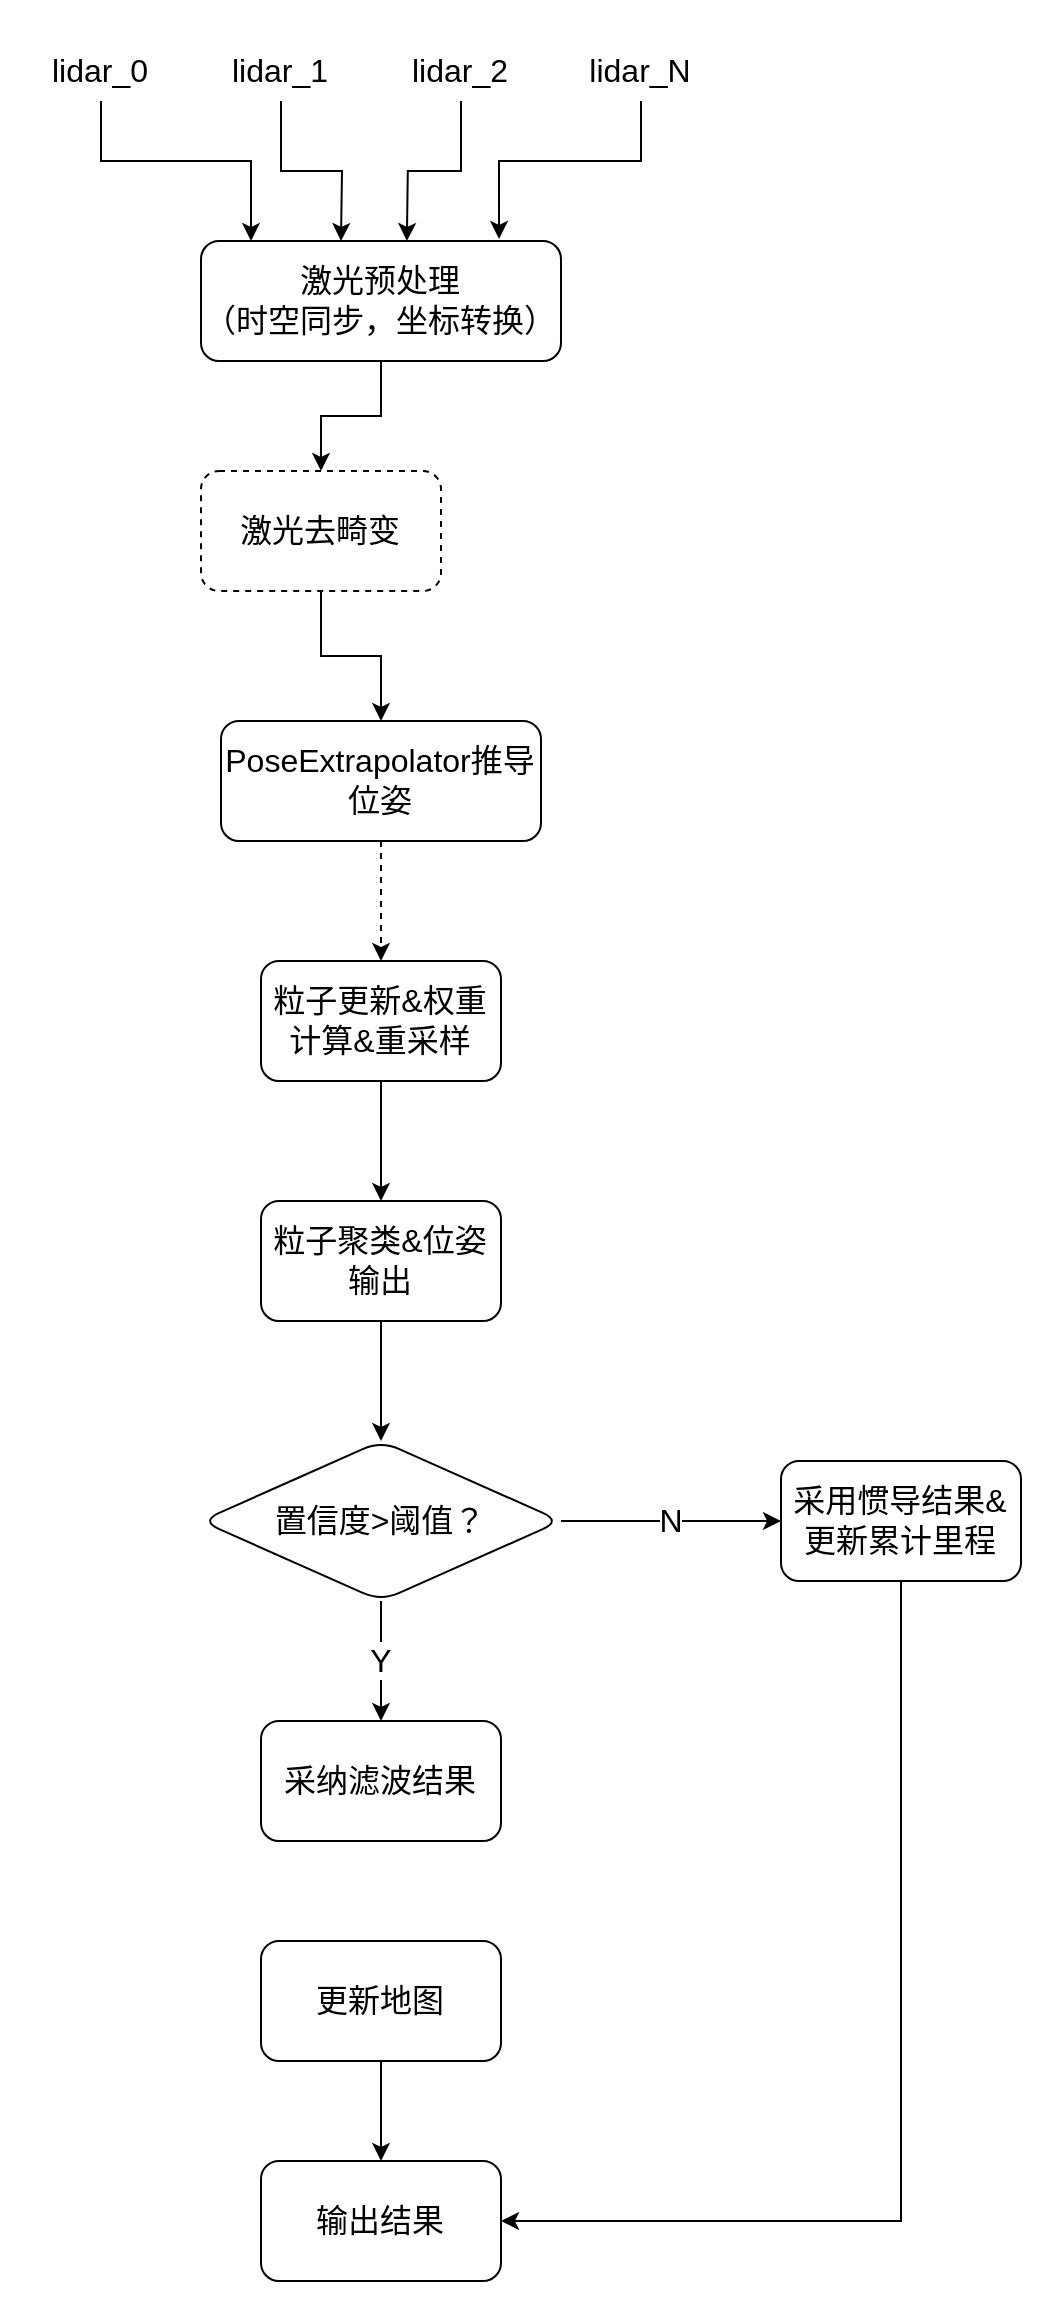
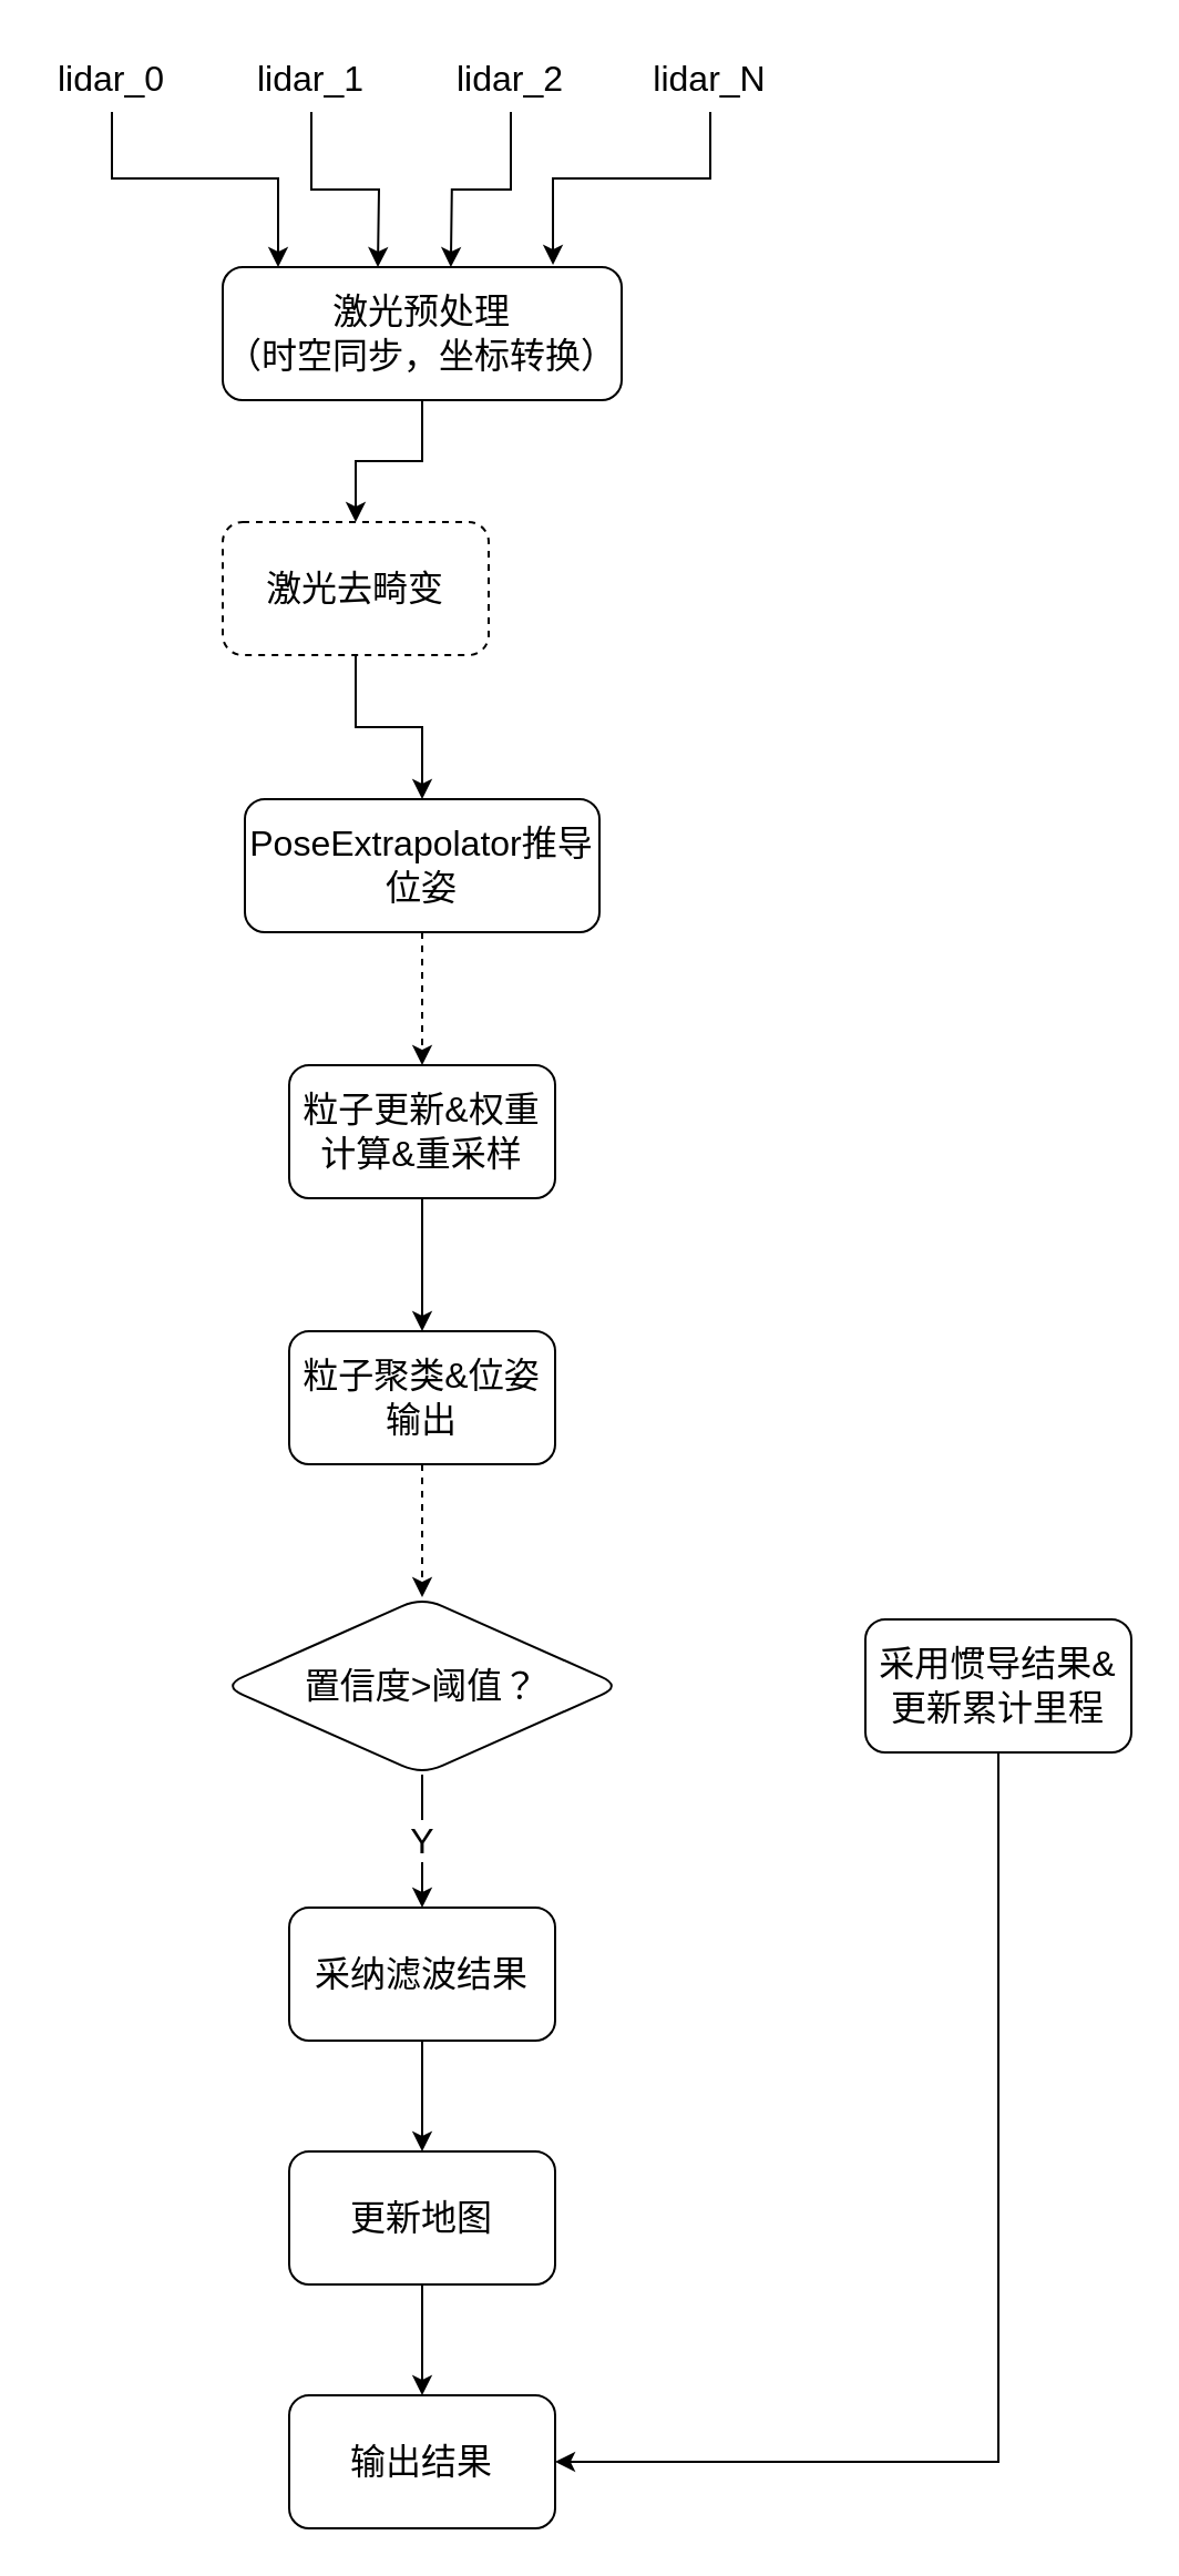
  <mxCell id="0" />
  <mxCell id="1" parent="0" />
  <mxCell id="2" value="" style="edgeStyle=orthogonalEdgeStyle;rounded=0;orthogonalLoop=1;jettySize=auto;html=1;fontSize=16;" edge="1" parent="1" source="3" target="15"><mxGeometry relative="1" as="geometry" /></mxCell>
  <mxCell id="3" value="&lt;font style=&quot;font-size: 16px;&quot;&gt;激光预处理&lt;br&gt;（时空同步，坐标转换）&lt;/font&gt;" style="rounded=1;whiteSpace=wrap;html=1;fontSize=16;" vertex="1" parent="1"><mxGeometry x="100" y="120" width="180" height="60" as="geometry" /></mxCell>
  <mxCell id="4" style="edgeStyle=orthogonalEdgeStyle;rounded=0;orthogonalLoop=1;jettySize=auto;html=1;entryX=0.25;entryY=0;entryDx=0;entryDy=0;fontSize=16;" edge="1" parent="1" source="5"><mxGeometry relative="1" as="geometry"><mxPoint x="125" y="120" as="targetPoint" /><Array as="points"><mxPoint x="50" y="80" /><mxPoint x="125" y="80" /></Array></mxGeometry></mxCell>
  <mxCell id="5" value="lidar_0" style="text;html=1;strokeColor=none;fillColor=none;align=center;verticalAlign=middle;whiteSpace=wrap;rounded=0;fontSize=16;" vertex="1" parent="1"><mxGeometry x="20" y="20" width="60" height="30" as="geometry" /></mxCell>
  <mxCell id="6" style="edgeStyle=orthogonalEdgeStyle;rounded=0;orthogonalLoop=1;jettySize=auto;html=1;fontSize=16;" edge="1" parent="1" source="7"><mxGeometry relative="1" as="geometry"><mxPoint x="170" y="120" as="targetPoint" /></mxGeometry></mxCell>
  <mxCell id="7" value="lidar_1" style="text;html=1;strokeColor=none;fillColor=none;align=center;verticalAlign=middle;whiteSpace=wrap;rounded=0;fontSize=16;" vertex="1" parent="1"><mxGeometry x="110" y="20" width="60" height="30" as="geometry" /></mxCell>
  <mxCell id="8" style="edgeStyle=orthogonalEdgeStyle;rounded=0;orthogonalLoop=1;jettySize=auto;html=1;entryX=0.683;entryY=0;entryDx=0;entryDy=0;entryPerimeter=0;fontSize=16;" edge="1" parent="1" source="9"><mxGeometry relative="1" as="geometry"><mxPoint x="202.94" y="120" as="targetPoint" /></mxGeometry></mxCell>
  <mxCell id="9" value="lidar_2" style="text;html=1;strokeColor=none;fillColor=none;align=center;verticalAlign=middle;whiteSpace=wrap;rounded=0;fontSize=16;" vertex="1" parent="1"><mxGeometry x="200" y="20" width="60" height="30" as="geometry" /></mxCell>
  <mxCell id="10" style="edgeStyle=orthogonalEdgeStyle;rounded=0;orthogonalLoop=1;jettySize=auto;html=1;entryX=0.939;entryY=-0.017;entryDx=0;entryDy=0;entryPerimeter=0;fontSize=16;exitX=0.5;exitY=1;exitDx=0;exitDy=0;" edge="1" parent="1" source="11"><mxGeometry relative="1" as="geometry"><mxPoint x="249.02" y="118.98" as="targetPoint" /><Array as="points"><mxPoint x="320" y="80" /><mxPoint x="249" y="80" /></Array></mxGeometry></mxCell>
  <mxCell id="11" value="lidar_N" style="text;html=1;strokeColor=none;fillColor=none;align=center;verticalAlign=middle;whiteSpace=wrap;rounded=0;fontSize=16;" vertex="1" parent="1"><mxGeometry x="290" y="20" width="60" height="30" as="geometry" /></mxCell>
  <mxCell id="12" value="" style="edgeStyle=orthogonalEdgeStyle;rounded=0;orthogonalLoop=1;jettySize=auto;html=1;fontSize=16;dashed=1;" edge="1" parent="1" source="13" target="17"><mxGeometry relative="1" as="geometry" /></mxCell>
  <mxCell id="13" value="PoseExtrapolator推导位姿" style="rounded=1;whiteSpace=wrap;html=1;fontSize=16;" vertex="1" parent="1"><mxGeometry x="110" y="360" width="160" height="60" as="geometry" /></mxCell>
  <mxCell id="14" value="" style="edgeStyle=orthogonalEdgeStyle;rounded=0;orthogonalLoop=1;jettySize=auto;html=1;fontSize=16;" edge="1" parent="1" source="15" target="13"><mxGeometry relative="1" as="geometry" /></mxCell>
  <mxCell id="15" value="激光去畸变" style="rounded=1;whiteSpace=wrap;html=1;fontSize=16;dashed=1;" vertex="1" parent="1"><mxGeometry x="100" y="235" width="120" height="60" as="geometry" /></mxCell>
  <mxCell id="16" value="" style="edgeStyle=orthogonalEdgeStyle;rounded=0;orthogonalLoop=1;jettySize=auto;html=1;fontSize=16;" edge="1" parent="1" source="17" target="19"><mxGeometry relative="1" as="geometry" /></mxCell>
  <mxCell id="17" value="粒子更新&amp;amp;权重计算&amp;amp;重采样" style="rounded=1;whiteSpace=wrap;html=1;fontSize=16;" vertex="1" parent="1"><mxGeometry x="130" y="480" width="120" height="60" as="geometry" /></mxCell>
- <mxCell id="18" value="" style="edgeStyle=orthogonalEdgeStyle;rounded=0;orthogonalLoop=1;jettySize=auto;html=1;fontSize=16;" edge="1" parent="1" source="19" target="22"><mxGeometry relative="1" as="geometry" /></mxCell>
+ <mxCell id="18" value="" style="edgeStyle=orthogonalEdgeStyle;rounded=0;orthogonalLoop=1;jettySize=auto;html=1;fontSize=16;dashed=1;" edge="1" parent="1" source="19" target="22"><mxGeometry relative="1" as="geometry" /></mxCell>
  <mxCell id="19" value="粒子聚类&amp;amp;位姿输出" style="rounded=1;whiteSpace=wrap;html=1;fontSize=16;" vertex="1" parent="1"><mxGeometry x="130" y="600" width="120" height="60" as="geometry" /></mxCell>
  <mxCell id="20" value="Y" style="edgeStyle=orthogonalEdgeStyle;rounded=0;orthogonalLoop=1;jettySize=auto;html=1;fontSize=16;" edge="1" parent="1" source="22" target="24"><mxGeometry relative="1" as="geometry" /></mxCell>
- <mxCell id="21" value="N" style="edgeStyle=orthogonalEdgeStyle;rounded=0;orthogonalLoop=1;jettySize=auto;html=1;fontSize=16;" edge="1" parent="1" source="22" target="26"><mxGeometry relative="1" as="geometry" /></mxCell>
  <mxCell id="22" value="置信度&amp;gt;阈值？" style="rhombus;whiteSpace=wrap;html=1;fontSize=16;rounded=1;" vertex="1" parent="1"><mxGeometry x="100" y="720" width="180" height="80" as="geometry" /></mxCell>
+ <mxCell id="23" value="" style="edgeStyle=orthogonalEdgeStyle;rounded=0;orthogonalLoop=1;jettySize=auto;html=1;fontSize=16;" edge="1" parent="1" source="24" target="28"><mxGeometry relative="1" as="geometry" /></mxCell>
  <mxCell id="24" value="采纳滤波结果" style="whiteSpace=wrap;html=1;fontSize=16;rounded=1;" vertex="1" parent="1"><mxGeometry x="130" y="860" width="120" height="60" as="geometry" /></mxCell>
  <mxCell id="25" style="edgeStyle=orthogonalEdgeStyle;rounded=0;orthogonalLoop=1;jettySize=auto;html=1;entryX=1;entryY=0.5;entryDx=0;entryDy=0;fontSize=16;" edge="1" parent="1" source="26" target="29"><mxGeometry relative="1" as="geometry"><Array as="points"><mxPoint x="450" y="1110" /></Array></mxGeometry></mxCell>
  <mxCell id="26" value="采用惯导结果&amp;amp;更新累计里程" style="whiteSpace=wrap;html=1;fontSize=16;rounded=1;" vertex="1" parent="1"><mxGeometry x="390" y="730" width="120" height="60" as="geometry" /></mxCell>
  <mxCell id="27" value="" style="edgeStyle=orthogonalEdgeStyle;rounded=0;orthogonalLoop=1;jettySize=auto;html=1;fontSize=16;" edge="1" parent="1" source="28" target="29"><mxGeometry relative="1" as="geometry" /></mxCell>
  <mxCell id="28" value="更新地图" style="whiteSpace=wrap;html=1;fontSize=16;rounded=1;" vertex="1" parent="1"><mxGeometry x="130" y="970" width="120" height="60" as="geometry" /></mxCell>
  <mxCell id="29" value="输出结果" style="whiteSpace=wrap;html=1;fontSize=16;rounded=1;" vertex="1" parent="1"><mxGeometry x="130" y="1080" width="120" height="60" as="geometry" /></mxCell>
